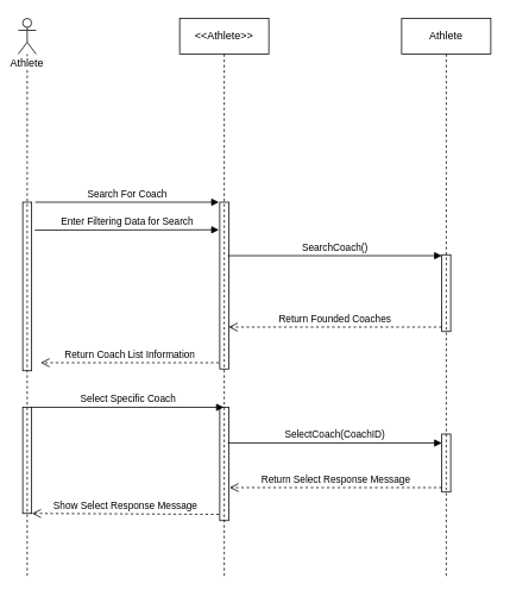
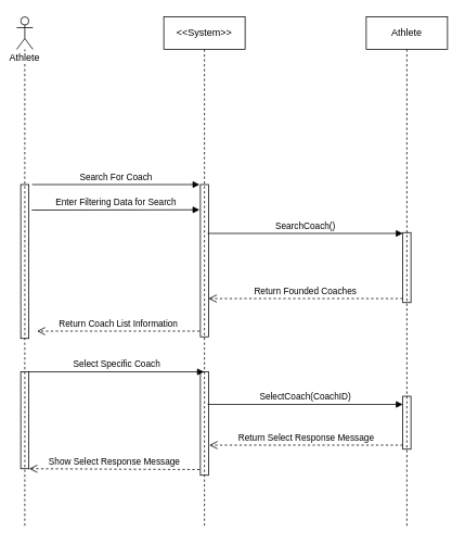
  <mxCell id="0" />
  <mxCell id="1" parent="0" />
  <mxCell id="2" value="" style="html=1;points=[];perimeter=orthogonalPerimeter;" parent="1" vertex="1"><mxGeometry x="495" y="285" width="10" height="86" as="geometry" /></mxCell>
  <mxCell id="3" value="" style="html=1;points=[];perimeter=orthogonalPerimeter;" parent="1" vertex="1"><mxGeometry x="495" y="486" width="10" height="65" as="geometry" /></mxCell>
  <mxCell id="4" value="" style="html=1;points=[];perimeter=orthogonalPerimeter;" parent="1" vertex="1"><mxGeometry x="246" y="226" width="10" height="187" as="geometry" /></mxCell>
  <mxCell id="5" value="SearchCoach()" style="html=1;verticalAlign=bottom;endArrow=block;" parent="1" edge="1"><mxGeometry width="80" relative="1" as="geometry"><mxPoint x="255" y="286" as="sourcePoint" /><mxPoint x="495" y="286" as="targetPoint" /></mxGeometry></mxCell>
  <mxCell id="6" value="" style="html=1;points=[];perimeter=orthogonalPerimeter;" parent="1" vertex="1"><mxGeometry x="246" y="456" width="10" height="127" as="geometry" /></mxCell>
  <mxCell id="7" value="SelectCoach(CoachID)" style="html=1;verticalAlign=bottom;endArrow=block;" parent="1" edge="1"><mxGeometry width="80" relative="1" as="geometry"><mxPoint x="255" y="496" as="sourcePoint" /><mxPoint x="495" y="496" as="targetPoint" /></mxGeometry></mxCell>
  <mxCell id="8" value="" style="html=1;points=[];perimeter=orthogonalPerimeter;" parent="1" vertex="1"><mxGeometry x="25" y="226" width="10" height="189" as="geometry" /></mxCell>
  <mxCell id="9" value="Search For Coach" style="html=1;verticalAlign=bottom;endArrow=block;" parent="1" edge="1"><mxGeometry width="80" relative="1" as="geometry"><mxPoint x="39" y="226" as="sourcePoint" /><mxPoint x="245" y="226" as="targetPoint" /></mxGeometry></mxCell>
  <mxCell id="10" value="" style="html=1;points=[];perimeter=orthogonalPerimeter;" parent="1" vertex="1"><mxGeometry x="25" y="456" width="10" height="119" as="geometry" /></mxCell>
  <mxCell id="11" value="Select Specific Coach" style="html=1;verticalAlign=bottom;endArrow=block;" parent="1" edge="1"><mxGeometry width="80" relative="1" as="geometry"><mxPoint x="35" y="456" as="sourcePoint" /><mxPoint x="250.5" y="456" as="targetPoint" /></mxGeometry></mxCell>
  <mxCell id="12" value="Enter Filtering Data for Search" style="html=1;verticalAlign=bottom;endArrow=block;exitX=1.36;exitY=0.166;exitDx=0;exitDy=0;exitPerimeter=0;" parent="1" source="8" edge="1"><mxGeometry width="80" relative="1" as="geometry"><mxPoint x="45" y="257" as="sourcePoint" /><mxPoint x="245" y="257" as="targetPoint" /></mxGeometry></mxCell>
  <mxCell id="13" value="Return Founded Coaches" style="html=1;verticalAlign=bottom;endArrow=open;dashed=1;endSize=8;" parent="1" target="4" edge="1"><mxGeometry relative="1" as="geometry"><mxPoint x="495" y="366" as="sourcePoint" /><mxPoint x="415" y="366" as="targetPoint" /></mxGeometry></mxCell>
  <mxCell id="14" value="Return Coach List Information" style="html=1;verticalAlign=bottom;endArrow=open;dashed=1;endSize=8;" parent="1" edge="1"><mxGeometry relative="1" as="geometry"><mxPoint x="245" y="406" as="sourcePoint" /><mxPoint x="45" y="406" as="targetPoint" /></mxGeometry></mxCell>
  <mxCell id="15" value="Return Select Response Message" style="html=1;verticalAlign=bottom;endArrow=open;dashed=1;endSize=8;" parent="1" source="3" edge="1"><mxGeometry relative="1" as="geometry"><mxPoint x="495" y="574" as="sourcePoint" /><mxPoint x="257" y="546" as="targetPoint" /><Array as="points"><mxPoint x="375" y="546" /></Array></mxGeometry></mxCell>
  <mxCell id="16" value="Show Select Response Message" style="html=1;verticalAlign=bottom;endArrow=open;dashed=1;endSize=8;entryX=1.04;entryY=1;entryDx=0;entryDy=0;entryPerimeter=0;" parent="1" target="10" edge="1"><mxGeometry relative="1" as="geometry"><mxPoint x="245" y="576" as="sourcePoint" /><mxPoint x="165" y="576" as="targetPoint" /></mxGeometry></mxCell>
- <mxCell id="17" value="&amp;lt;&amp;lt;Athlete&amp;gt;&amp;gt;" style="shape=umlLifeline;perimeter=lifelinePerimeter;whiteSpace=wrap;html=1;container=1;collapsible=0;recursiveResize=0;outlineConnect=0;" parent="1" vertex="1"><mxGeometry x="201" y="20" width="100" height="627" as="geometry" /></mxCell>
+ <mxCell id="17" value="&amp;lt;&amp;lt;System&amp;gt;&amp;gt;" style="shape=umlLifeline;perimeter=lifelinePerimeter;whiteSpace=wrap;html=1;container=1;collapsible=0;recursiveResize=0;outlineConnect=0;" parent="1" vertex="1"><mxGeometry x="201" y="20" width="100" height="627" as="geometry" /></mxCell>
  <mxCell id="18" value="Athlete" style="shape=umlLifeline;perimeter=lifelinePerimeter;whiteSpace=wrap;html=1;container=1;collapsible=0;recursiveResize=0;outlineConnect=0;" parent="1" vertex="1"><mxGeometry x="450" y="20" width="100" height="627" as="geometry" /></mxCell>
  <mxCell id="19" value="Athlete" style="shape=umlLifeline;participant=umlActor;perimeter=lifelinePerimeter;whiteSpace=wrap;html=1;container=1;collapsible=0;recursiveResize=0;verticalAlign=top;spacingTop=36;labelBackgroundColor=#ffffff;outlineConnect=0;" parent="1" vertex="1"><mxGeometry x="20" y="20" width="20" height="626" as="geometry" /></mxCell>
